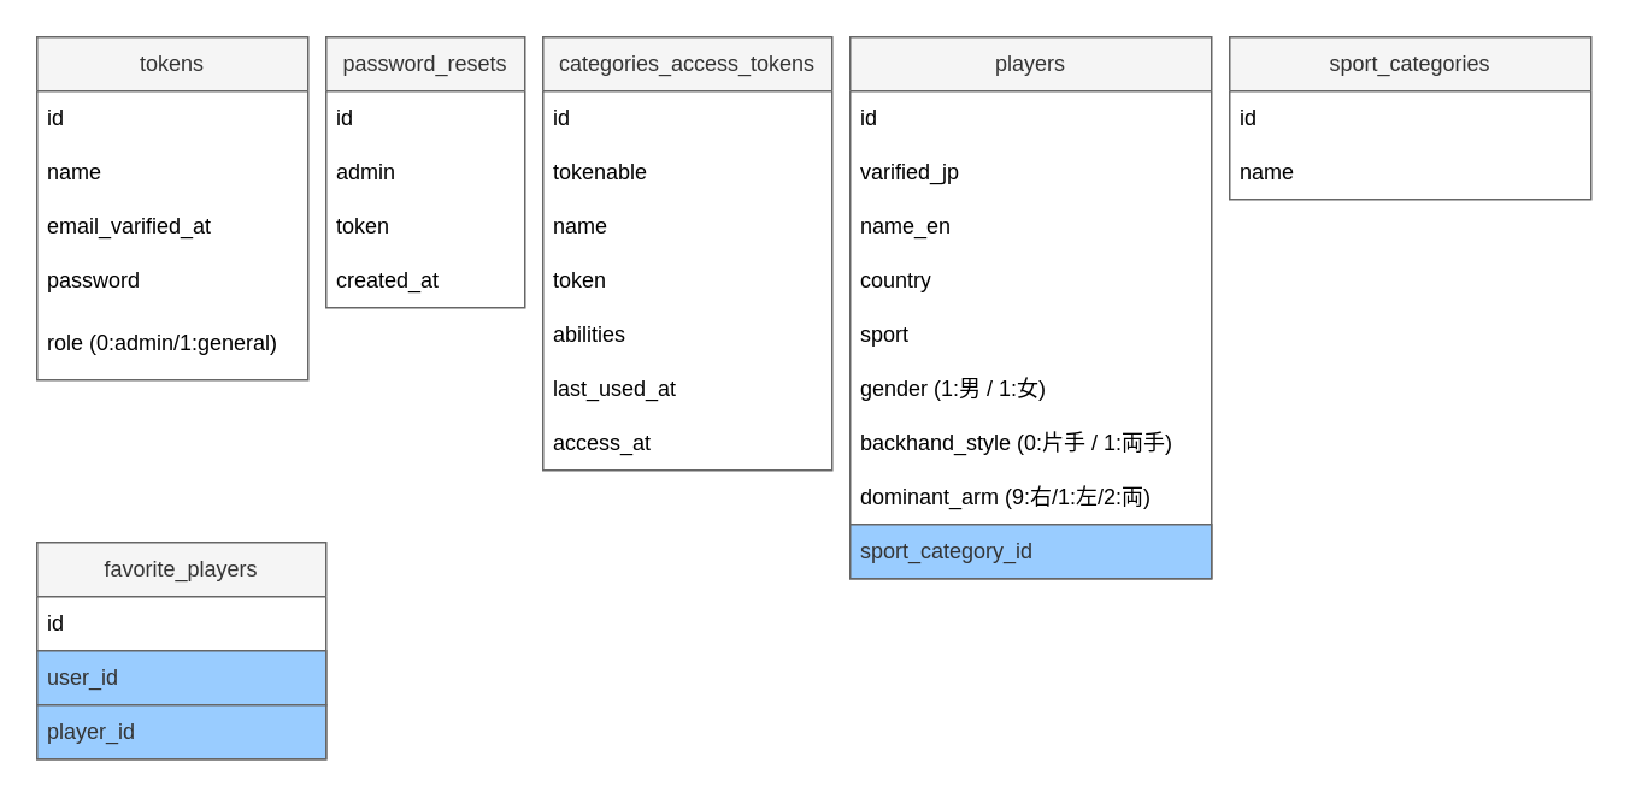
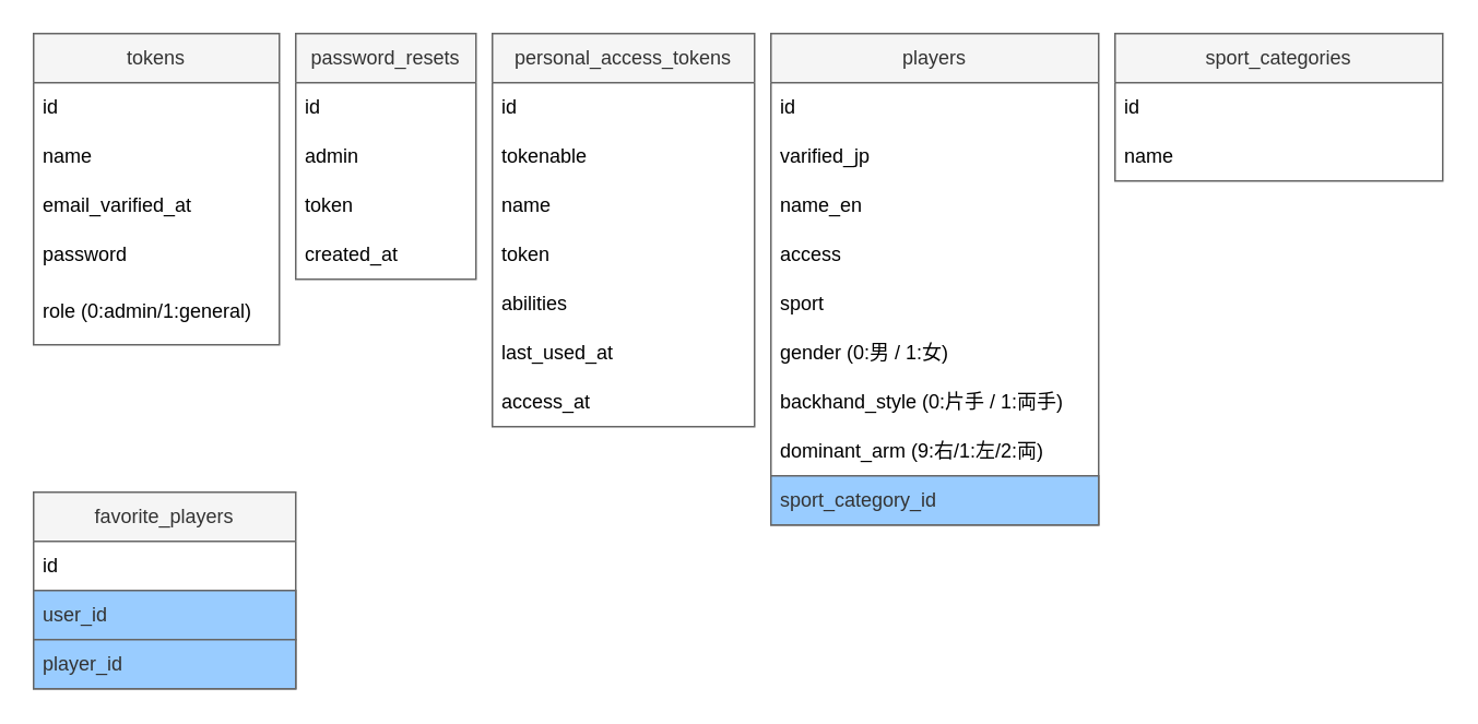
  <mxCell id="0" />
  <mxCell id="1" parent="0" />
  <mxCell id="2" value="tokens" style="swimlane;fontStyle=0;childLayout=stackLayout;horizontal=1;startSize=30;horizontalStack=0;resizeParent=1;resizeParentMax=0;resizeLast=0;collapsible=1;marginBottom=0;whiteSpace=wrap;html=1;fillStyle=auto;labelBackgroundColor=none;fillColor=#f5f5f5;fontColor=#333333;strokeColor=#666666;" parent="1" vertex="1"><mxGeometry x="20" y="20" width="150" height="190" as="geometry" /></mxCell>
  <mxCell id="3" value="id" style="text;strokeColor=none;fillColor=none;align=left;verticalAlign=middle;spacingLeft=4;spacingRight=4;overflow=hidden;points=[[0,0.5],[1,0.5]];portConstraint=eastwest;rotatable=0;whiteSpace=wrap;html=1;fontColor=#000000;" parent="2" vertex="1"><mxGeometry y="30" width="150" height="30" as="geometry" /></mxCell>
  <mxCell id="4" value="name" style="text;strokeColor=none;fillColor=none;align=left;verticalAlign=middle;spacingLeft=4;spacingRight=4;overflow=hidden;points=[[0,0.5],[1,0.5]];portConstraint=eastwest;rotatable=0;whiteSpace=wrap;html=1;fontColor=#000000;" parent="2" vertex="1"><mxGeometry y="60" width="150" height="30" as="geometry" /></mxCell>
  <mxCell id="5" value="email_varified_at" style="text;strokeColor=none;fillColor=none;align=left;verticalAlign=middle;spacingLeft=4;spacingRight=4;overflow=hidden;points=[[0,0.5],[1,0.5]];portConstraint=eastwest;rotatable=0;whiteSpace=wrap;html=1;fontColor=#000000;" parent="2" vertex="1"><mxGeometry y="90" width="150" height="30" as="geometry" /></mxCell>
  <mxCell id="6" value="password" style="text;strokeColor=none;fillColor=none;align=left;verticalAlign=middle;spacingLeft=4;spacingRight=4;overflow=hidden;points=[[0,0.5],[1,0.5]];portConstraint=eastwest;rotatable=0;whiteSpace=wrap;html=1;fontColor=#000000;" parent="2" vertex="1"><mxGeometry y="120" width="150" height="30" as="geometry" /></mxCell>
  <mxCell id="7" value="role (0:admin/1:general)" style="text;strokeColor=none;fillColor=none;align=left;verticalAlign=middle;spacingLeft=4;spacingRight=4;overflow=hidden;points=[[0,0.5],[1,0.5]];portConstraint=eastwest;rotatable=0;whiteSpace=wrap;html=1;fontColor=#000000;" parent="2" vertex="1"><mxGeometry y="150" width="150" height="40" as="geometry" /></mxCell>
  <mxCell id="8" value="password_resets" style="swimlane;fontStyle=0;childLayout=stackLayout;horizontal=1;startSize=30;horizontalStack=0;resizeParent=1;resizeParentMax=0;resizeLast=0;collapsible=1;marginBottom=0;whiteSpace=wrap;html=1;fillStyle=auto;labelBackgroundColor=none;fillColor=#f5f5f5;fontColor=#333333;strokeColor=#666666;" parent="1" vertex="1"><mxGeometry x="180" y="20" width="110" height="150" as="geometry" /></mxCell>
  <mxCell id="9" value="id" style="text;strokeColor=none;fillColor=none;align=left;verticalAlign=middle;spacingLeft=4;spacingRight=4;overflow=hidden;points=[[0,0.5],[1,0.5]];portConstraint=eastwest;rotatable=0;whiteSpace=wrap;html=1;fontColor=#000000;" parent="8" vertex="1"><mxGeometry y="30" width="110" height="30" as="geometry" /></mxCell>
  <mxCell id="10" value="admin" style="text;strokeColor=none;fillColor=none;align=left;verticalAlign=middle;spacingLeft=4;spacingRight=4;overflow=hidden;points=[[0,0.5],[1,0.5]];portConstraint=eastwest;rotatable=0;whiteSpace=wrap;html=1;fontColor=#000000;" parent="8" vertex="1"><mxGeometry y="60" width="110" height="30" as="geometry" /></mxCell>
  <mxCell id="11" value="token" style="text;strokeColor=none;fillColor=none;align=left;verticalAlign=middle;spacingLeft=4;spacingRight=4;overflow=hidden;points=[[0,0.5],[1,0.5]];portConstraint=eastwest;rotatable=0;whiteSpace=wrap;html=1;fontColor=#000000;" parent="8" vertex="1"><mxGeometry y="90" width="110" height="30" as="geometry" /></mxCell>
  <mxCell id="12" value="created_at" style="text;strokeColor=none;fillColor=none;align=left;verticalAlign=middle;spacingLeft=4;spacingRight=4;overflow=hidden;points=[[0,0.5],[1,0.5]];portConstraint=eastwest;rotatable=0;whiteSpace=wrap;html=1;fontColor=#000000;" parent="8" vertex="1"><mxGeometry y="120" width="110" height="30" as="geometry" /></mxCell>
- <mxCell id="13" value="categories_access_tokens" style="swimlane;fontStyle=0;childLayout=stackLayout;horizontal=1;startSize=30;horizontalStack=0;resizeParent=1;resizeParentMax=0;resizeLast=0;collapsible=1;marginBottom=0;whiteSpace=wrap;html=1;fillStyle=auto;labelBackgroundColor=none;fillColor=#f5f5f5;fontColor=#333333;strokeColor=#666666;" parent="1" vertex="1"><mxGeometry x="300" y="20" width="160" height="240" as="geometry" /></mxCell>
+ <mxCell id="13" value="personal_access_tokens" style="swimlane;fontStyle=0;childLayout=stackLayout;horizontal=1;startSize=30;horizontalStack=0;resizeParent=1;resizeParentMax=0;resizeLast=0;collapsible=1;marginBottom=0;whiteSpace=wrap;html=1;fillStyle=auto;labelBackgroundColor=none;fillColor=#f5f5f5;fontColor=#333333;strokeColor=#666666;" parent="1" vertex="1"><mxGeometry x="300" y="20" width="160" height="240" as="geometry" /></mxCell>
  <mxCell id="14" value="id" style="text;strokeColor=none;fillColor=none;align=left;verticalAlign=middle;spacingLeft=4;spacingRight=4;overflow=hidden;points=[[0,0.5],[1,0.5]];portConstraint=eastwest;rotatable=0;whiteSpace=wrap;html=1;fontColor=#000000;" parent="13" vertex="1"><mxGeometry y="30" width="160" height="30" as="geometry" /></mxCell>
  <mxCell id="15" value="tokenable" style="text;strokeColor=none;fillColor=none;align=left;verticalAlign=middle;spacingLeft=4;spacingRight=4;overflow=hidden;points=[[0,0.5],[1,0.5]];portConstraint=eastwest;rotatable=0;whiteSpace=wrap;html=1;fontColor=#000000;" parent="13" vertex="1"><mxGeometry y="60" width="160" height="30" as="geometry" /></mxCell>
  <mxCell id="16" value="name" style="text;strokeColor=none;fillColor=none;align=left;verticalAlign=middle;spacingLeft=4;spacingRight=4;overflow=hidden;points=[[0,0.5],[1,0.5]];portConstraint=eastwest;rotatable=0;whiteSpace=wrap;html=1;fontColor=#000000;" parent="13" vertex="1"><mxGeometry y="90" width="160" height="30" as="geometry" /></mxCell>
  <mxCell id="17" value="token" style="text;strokeColor=none;fillColor=none;align=left;verticalAlign=middle;spacingLeft=4;spacingRight=4;overflow=hidden;points=[[0,0.5],[1,0.5]];portConstraint=eastwest;rotatable=0;whiteSpace=wrap;html=1;fontColor=#000000;" parent="13" vertex="1"><mxGeometry y="120" width="160" height="30" as="geometry" /></mxCell>
  <mxCell id="18" value="abilities" style="text;strokeColor=none;fillColor=none;align=left;verticalAlign=middle;spacingLeft=4;spacingRight=4;overflow=hidden;points=[[0,0.5],[1,0.5]];portConstraint=eastwest;rotatable=0;whiteSpace=wrap;html=1;fontColor=#000000;" parent="13" vertex="1"><mxGeometry y="150" width="160" height="30" as="geometry" /></mxCell>
  <mxCell id="19" value="last_used_at" style="text;strokeColor=none;fillColor=none;align=left;verticalAlign=middle;spacingLeft=4;spacingRight=4;overflow=hidden;points=[[0,0.5],[1,0.5]];portConstraint=eastwest;rotatable=0;whiteSpace=wrap;html=1;fontColor=#000000;" parent="13" vertex="1"><mxGeometry y="180" width="160" height="30" as="geometry" /></mxCell>
  <mxCell id="20" value="access_at" style="text;strokeColor=none;fillColor=none;align=left;verticalAlign=middle;spacingLeft=4;spacingRight=4;overflow=hidden;points=[[0,0.5],[1,0.5]];portConstraint=eastwest;rotatable=0;whiteSpace=wrap;html=1;fontColor=#000000;" parent="13" vertex="1"><mxGeometry y="210" width="160" height="30" as="geometry" /></mxCell>
  <mxCell id="21" value="players" style="swimlane;fontStyle=0;childLayout=stackLayout;horizontal=1;startSize=30;horizontalStack=0;resizeParent=1;resizeParentMax=0;resizeLast=0;collapsible=1;marginBottom=0;whiteSpace=wrap;html=1;fillStyle=auto;labelBackgroundColor=none;fillColor=#f5f5f5;fontColor=#333333;strokeColor=#666666;" parent="1" vertex="1"><mxGeometry x="470" y="20" width="200" height="300" as="geometry" /></mxCell>
  <mxCell id="22" value="id" style="text;strokeColor=none;fillColor=none;align=left;verticalAlign=middle;spacingLeft=4;spacingRight=4;overflow=hidden;points=[[0,0.5],[1,0.5]];portConstraint=eastwest;rotatable=0;whiteSpace=wrap;html=1;fontColor=#000000;" parent="21" vertex="1"><mxGeometry y="30" width="200" height="30" as="geometry" /></mxCell>
  <mxCell id="23" value="varified_jp" style="text;strokeColor=none;fillColor=none;align=left;verticalAlign=middle;spacingLeft=4;spacingRight=4;overflow=hidden;points=[[0,0.5],[1,0.5]];portConstraint=eastwest;rotatable=0;whiteSpace=wrap;html=1;fontColor=#000000;" parent="21" vertex="1"><mxGeometry y="60" width="200" height="30" as="geometry" /></mxCell>
  <mxCell id="24" value="name_en" style="text;strokeColor=none;fillColor=none;align=left;verticalAlign=middle;spacingLeft=4;spacingRight=4;overflow=hidden;points=[[0,0.5],[1,0.5]];portConstraint=eastwest;rotatable=0;whiteSpace=wrap;html=1;fontColor=#000000;" parent="21" vertex="1"><mxGeometry y="90" width="200" height="30" as="geometry" /></mxCell>
- <mxCell id="25" value="country" style="text;strokeColor=none;fillColor=none;align=left;verticalAlign=middle;spacingLeft=4;spacingRight=4;overflow=hidden;points=[[0,0.5],[1,0.5]];portConstraint=eastwest;rotatable=0;whiteSpace=wrap;html=1;fontColor=#000000;" parent="21" vertex="1"><mxGeometry y="120" width="200" height="30" as="geometry" /></mxCell>
+ <mxCell id="25" value="access" style="text;strokeColor=none;fillColor=none;align=left;verticalAlign=middle;spacingLeft=4;spacingRight=4;overflow=hidden;points=[[0,0.5],[1,0.5]];portConstraint=eastwest;rotatable=0;whiteSpace=wrap;html=1;fontColor=#000000;" parent="21" vertex="1"><mxGeometry y="120" width="200" height="30" as="geometry" /></mxCell>
  <mxCell id="26" value="sport" style="text;strokeColor=none;fillColor=none;align=left;verticalAlign=middle;spacingLeft=4;spacingRight=4;overflow=hidden;points=[[0,0.5],[1,0.5]];portConstraint=eastwest;rotatable=0;whiteSpace=wrap;html=1;fontColor=#000000;" parent="21" vertex="1"><mxGeometry y="150" width="200" height="30" as="geometry" /></mxCell>
- <mxCell id="27" value="gender (1:男 / 1:女)" style="text;strokeColor=none;fillColor=none;align=left;verticalAlign=middle;spacingLeft=4;spacingRight=4;overflow=hidden;points=[[0,0.5],[1,0.5]];portConstraint=eastwest;rotatable=0;whiteSpace=wrap;html=1;fontColor=#000000;" parent="21" vertex="1"><mxGeometry y="180" width="200" height="30" as="geometry" /></mxCell>
+ <mxCell id="27" value="gender (0:男 / 1:女)" style="text;strokeColor=none;fillColor=none;align=left;verticalAlign=middle;spacingLeft=4;spacingRight=4;overflow=hidden;points=[[0,0.5],[1,0.5]];portConstraint=eastwest;rotatable=0;whiteSpace=wrap;html=1;fontColor=#000000;" parent="21" vertex="1"><mxGeometry y="180" width="200" height="30" as="geometry" /></mxCell>
  <mxCell id="28" value="backhand_style (0:片手 / 1:両手)" style="text;strokeColor=none;fillColor=none;align=left;verticalAlign=middle;spacingLeft=4;spacingRight=4;overflow=hidden;points=[[0,0.5],[1,0.5]];portConstraint=eastwest;rotatable=0;whiteSpace=wrap;html=1;fontColor=#000000;" vertex="1" parent="21"><mxGeometry y="210" width="200" height="30" as="geometry" /></mxCell>
  <mxCell id="29" value="dominant_arm (9:右/1:左/2:両)" style="text;strokeColor=none;fillColor=none;align=left;verticalAlign=middle;spacingLeft=4;spacingRight=4;overflow=hidden;points=[[0,0.5],[1,0.5]];portConstraint=eastwest;rotatable=0;whiteSpace=wrap;html=1;fontColor=#000000;" vertex="1" parent="21"><mxGeometry y="240" width="200" height="30" as="geometry" /></mxCell>
  <mxCell id="30" value="sport_category_id" style="text;strokeColor=#666666;fillColor=#99CCFF;align=left;verticalAlign=middle;spacingLeft=4;spacingRight=4;overflow=hidden;points=[[0,0.5],[1,0.5]];portConstraint=eastwest;rotatable=0;whiteSpace=wrap;html=1;fontColor=#333333;" vertex="1" parent="21"><mxGeometry y="270" width="200" height="30" as="geometry" /></mxCell>
  <mxCell id="31" value="favorite_players" style="swimlane;fontStyle=0;childLayout=stackLayout;horizontal=1;startSize=30;horizontalStack=0;resizeParent=1;resizeParentMax=0;resizeLast=0;collapsible=1;marginBottom=0;whiteSpace=wrap;html=1;fillStyle=auto;labelBackgroundColor=none;fillColor=#f5f5f5;fontColor=#333333;strokeColor=#666666;" parent="1" vertex="1"><mxGeometry x="20" y="300" width="160" height="120" as="geometry" /></mxCell>
  <mxCell id="32" value="id" style="text;strokeColor=none;fillColor=none;align=left;verticalAlign=middle;spacingLeft=4;spacingRight=4;overflow=hidden;points=[[0,0.5],[1,0.5]];portConstraint=eastwest;rotatable=0;whiteSpace=wrap;html=1;fontColor=#000000;" parent="31" vertex="1"><mxGeometry y="30" width="160" height="30" as="geometry" /></mxCell>
  <mxCell id="33" value="user_id" style="text;strokeColor=#666666;fillColor=#99CCFF;align=left;verticalAlign=middle;spacingLeft=4;spacingRight=4;overflow=hidden;points=[[0,0.5],[1,0.5]];portConstraint=eastwest;rotatable=0;whiteSpace=wrap;html=1;fontColor=#333333;" parent="31" vertex="1"><mxGeometry y="60" width="160" height="30" as="geometry" /></mxCell>
  <mxCell id="34" value="player_id" style="text;align=left;verticalAlign=middle;spacingLeft=4;spacingRight=4;overflow=hidden;points=[[0,0.5],[1,0.5]];portConstraint=eastwest;rotatable=0;whiteSpace=wrap;html=1;fillColor=#99CCFF;strokeColor=#666666;fontColor=#333333;" parent="31" vertex="1"><mxGeometry y="90" width="160" height="30" as="geometry" /></mxCell>
  <mxCell id="35" value="sport_categories" style="swimlane;fontStyle=0;childLayout=stackLayout;horizontal=1;startSize=30;horizontalStack=0;resizeParent=1;resizeParentMax=0;resizeLast=0;collapsible=1;marginBottom=0;whiteSpace=wrap;html=1;fillStyle=auto;labelBackgroundColor=none;fillColor=#f5f5f5;fontColor=#333333;strokeColor=#666666;" vertex="1" parent="1"><mxGeometry x="680" y="20" width="200" height="90" as="geometry" /></mxCell>
  <mxCell id="36" value="id" style="text;strokeColor=none;fillColor=none;align=left;verticalAlign=middle;spacingLeft=4;spacingRight=4;overflow=hidden;points=[[0,0.5],[1,0.5]];portConstraint=eastwest;rotatable=0;whiteSpace=wrap;html=1;fontColor=#000000;" vertex="1" parent="35"><mxGeometry y="30" width="200" height="30" as="geometry" /></mxCell>
  <mxCell id="37" value="name" style="text;strokeColor=none;fillColor=none;align=left;verticalAlign=middle;spacingLeft=4;spacingRight=4;overflow=hidden;points=[[0,0.5],[1,0.5]];portConstraint=eastwest;rotatable=0;whiteSpace=wrap;html=1;fontColor=#000000;" vertex="1" parent="35"><mxGeometry y="60" width="200" height="30" as="geometry" /></mxCell>
